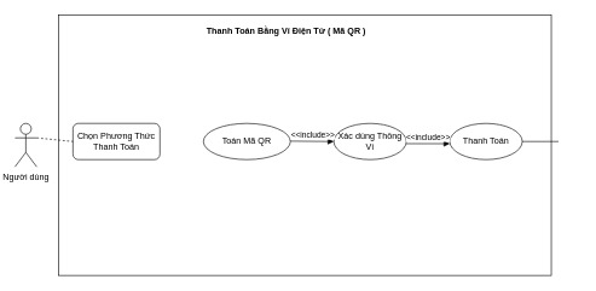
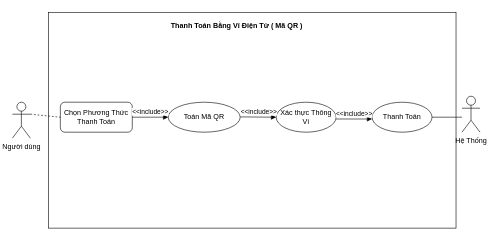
  <mxCell id="0" />
  <mxCell id="1" parent="0" />
  <mxCell id="2" value="Người dùng" style="shape=umlActor;verticalLabelPosition=bottom;verticalAlign=top;html=1;outlineConnect=0;" vertex="1" parent="1"><mxGeometry x="20" y="170" width="30" height="60" as="geometry" /></mxCell>
  <mxCell id="3" value="" style="rounded=0;whiteSpace=wrap;html=1;" vertex="1" parent="1"><mxGeometry x="80" y="20" width="680" height="360" as="geometry" /></mxCell>
  <mxCell id="4" value="Thanh Toán Bằng Ví Điện Tử ( Mã QR )" style="text;align=center;fontStyle=1;verticalAlign=middle;spacingLeft=3;spacingRight=3;strokeColor=none;rotatable=0;points=[[0,0.5],[1,0.5]];portConstraint=eastwest;html=1;" vertex="1" parent="1"><mxGeometry x="354" y="30" width="80" height="26" as="geometry" /></mxCell>
  <mxCell id="5" value="Chọn Phương Thức Thanh Toán" style="whiteSpace=wrap;html=1;rounded=1;" vertex="1" parent="1"><mxGeometry x="100" y="170" width="120" height="50" as="geometry" /></mxCell>
  <mxCell id="6" value="Toán Mã QR" style="ellipse;whiteSpace=wrap;html=1;" vertex="1" parent="1"><mxGeometry x="280" y="170" width="120" height="50" as="geometry" /></mxCell>
  <mxCell id="7" value="" style="endArrow=none;html=1;rounded=0;exitX=1;exitY=0.333;exitDx=0;exitDy=0;exitPerimeter=0;entryX=0;entryY=0.5;entryDx=0;entryDy=0;dashed=1;" edge="1" parent="1" source="2" target="5"><mxGeometry width="50" height="50" relative="1" as="geometry"><mxPoint x="370" y="230" as="sourcePoint" /><mxPoint x="420" y="180" as="targetPoint" /></mxGeometry></mxCell>
- <mxCell id="9" value="Xác dùng Thông Ví" style="ellipse;whiteSpace=wrap;html=1;" vertex="1" parent="1"><mxGeometry x="460" y="170" width="100" height="50" as="geometry" /></mxCell>
+ <mxCell id="8" value="Hệ Thống" style="shape=umlActor;verticalLabelPosition=bottom;verticalAlign=top;html=1;outlineConnect=0;" vertex="1" parent="1"><mxGeometry x="770" y="160" width="30" height="60" as="geometry" /></mxCell>
+ <mxCell id="9" value="Xác thực Thông Ví" style="ellipse;whiteSpace=wrap;html=1;" vertex="1" parent="1"><mxGeometry x="460" y="170" width="100" height="50" as="geometry" /></mxCell>
+ <mxCell id="10" value="&amp;lt;&amp;lt;include&amp;gt;&amp;gt;" style="html=1;verticalAlign=bottom;endArrow=block;edgeStyle=elbowEdgeStyle;elbow=vertical;curved=0;rounded=0;exitX=1;exitY=0.5;exitDx=0;exitDy=0;entryX=0;entryY=0.5;entryDx=0;entryDy=0;" edge="1" parent="1" source="5" target="6"><mxGeometry width="80" relative="1" as="geometry"><mxPoint x="270" y="199.5" as="sourcePoint" /><mxPoint x="350" y="199.5" as="targetPoint" /></mxGeometry></mxCell>
  <mxCell id="11" value="Thanh Toán" style="ellipse;whiteSpace=wrap;html=1;" vertex="1" parent="1"><mxGeometry x="620" y="170" width="100" height="50" as="geometry" /></mxCell>
  <mxCell id="12" value="" style="line;strokeWidth=1;fillColor=none;align=left;verticalAlign=middle;spacingTop=-1;spacingLeft=3;spacingRight=3;rotatable=0;labelPosition=right;points=[];portConstraint=eastwest;strokeColor=inherit;" vertex="1" parent="1"><mxGeometry x="720" y="191" width="50" height="8" as="geometry" /></mxCell>
  <mxCell id="13" value="&amp;lt;&amp;lt;include&amp;gt;&amp;gt;" style="html=1;verticalAlign=bottom;endArrow=block;edgeStyle=elbowEdgeStyle;elbow=vertical;curved=0;rounded=0;exitX=1;exitY=0.5;exitDx=0;exitDy=0;entryX=0;entryY=0.5;entryDx=0;entryDy=0;" edge="1" parent="1"><mxGeometry width="80" relative="1" as="geometry"><mxPoint x="400" y="194.5" as="sourcePoint" /><mxPoint x="460" y="194.5" as="targetPoint" /></mxGeometry></mxCell>
  <mxCell id="14" value="&amp;lt;&amp;lt;include&amp;gt;&amp;gt;" style="html=1;verticalAlign=bottom;endArrow=block;edgeStyle=elbowEdgeStyle;elbow=vertical;curved=0;rounded=0;exitX=1;exitY=0.5;exitDx=0;exitDy=0;entryX=0;entryY=0.5;entryDx=0;entryDy=0;" edge="1" parent="1"><mxGeometry width="80" relative="1" as="geometry"><mxPoint x="560" y="198" as="sourcePoint" /><mxPoint x="620" y="198" as="targetPoint" /></mxGeometry></mxCell>
